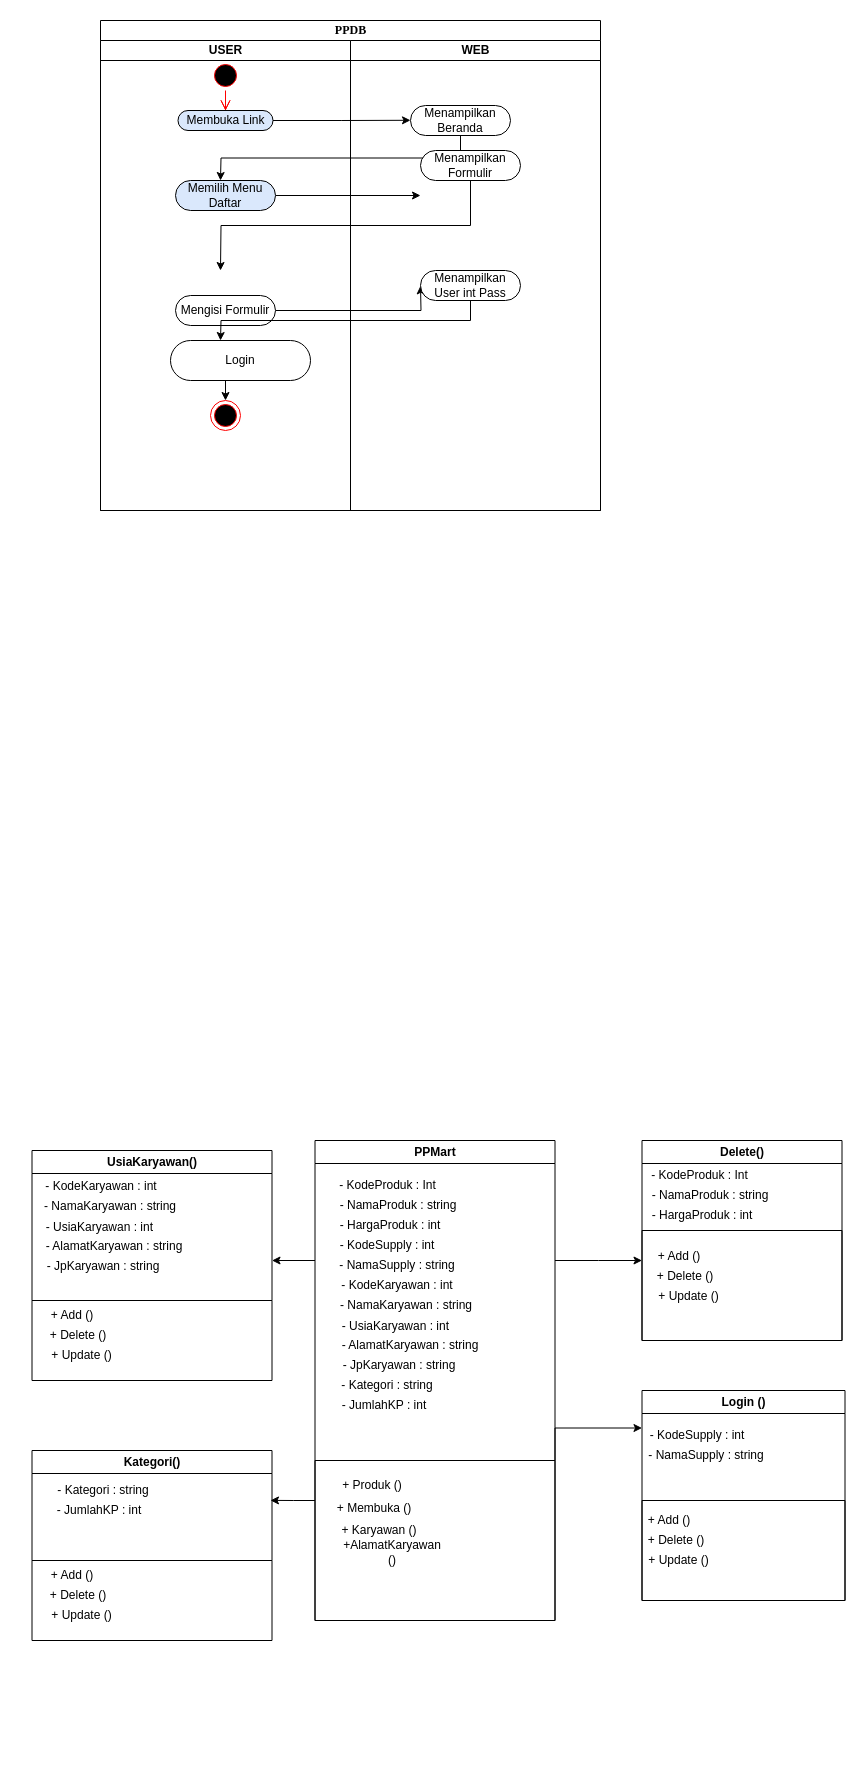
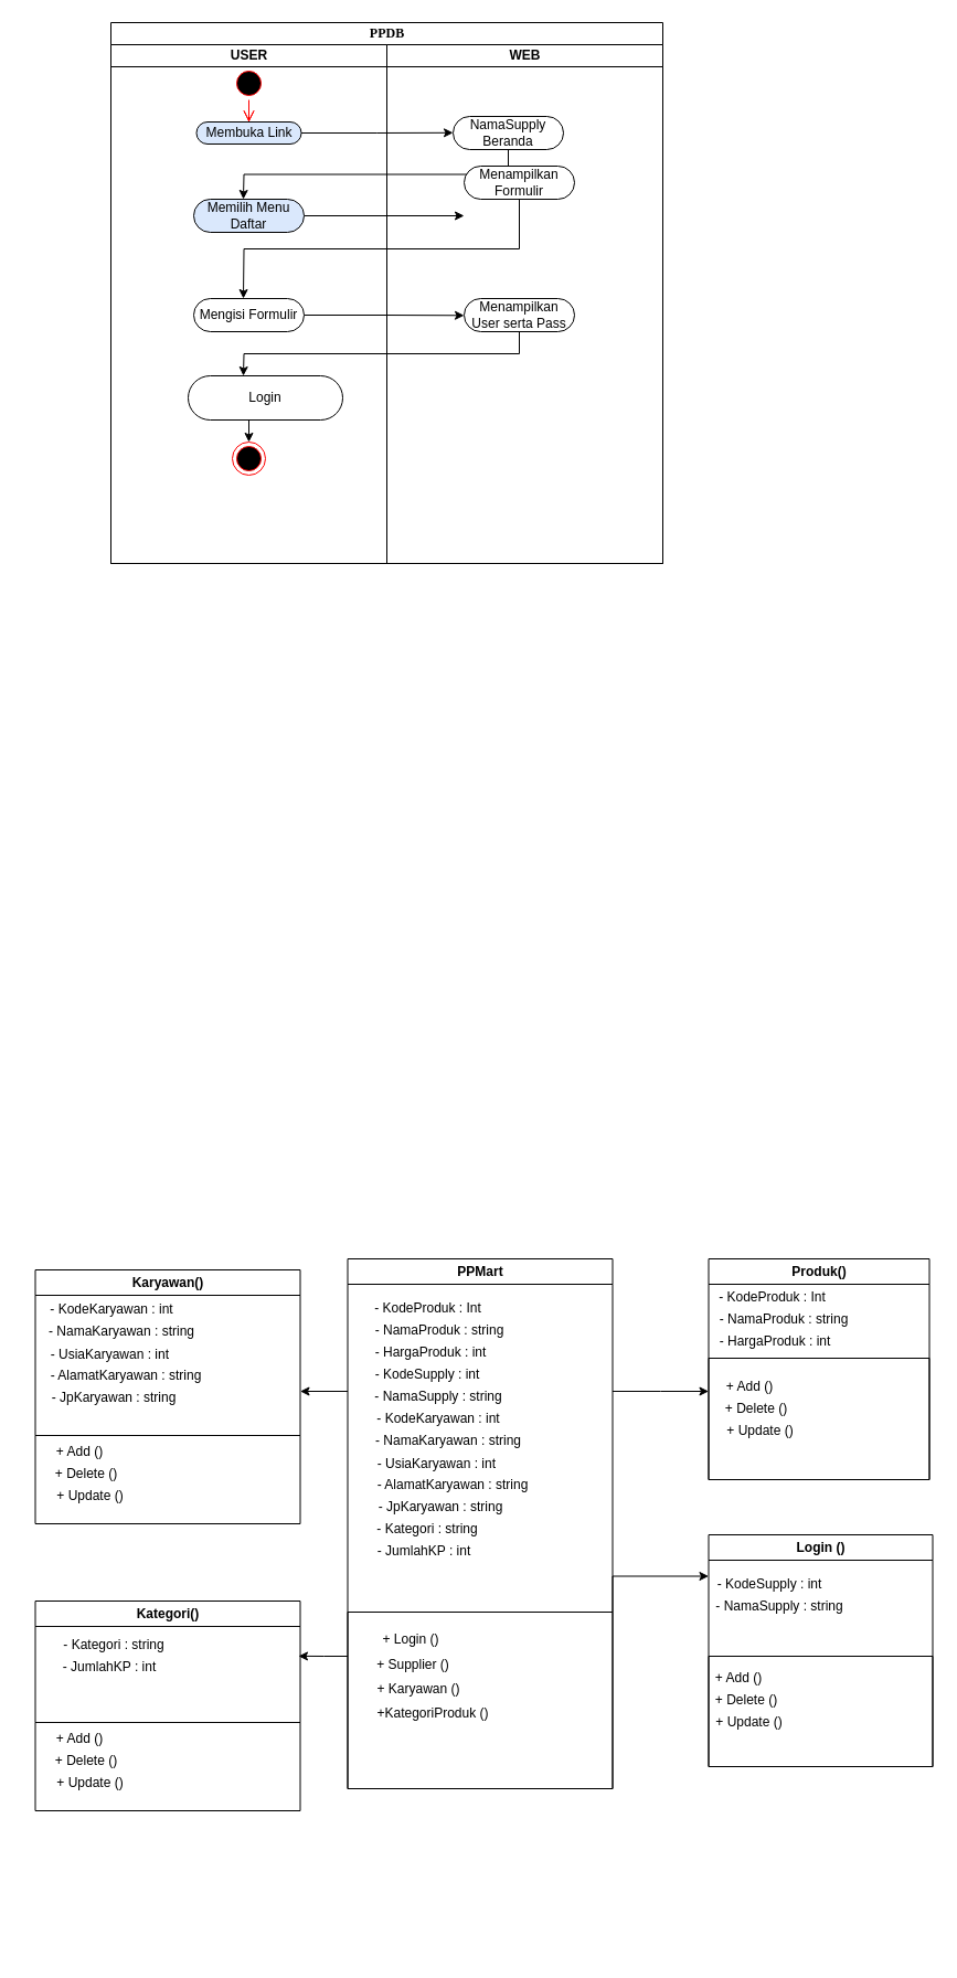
  <mxCell id="0" />
  <mxCell id="1" parent="0" />
  <mxCell id="2" value="PPDB" style="swimlane;html=1;childLayout=stackLayout;startSize=20;rounded=0;shadow=0;comic=0;labelBackgroundColor=none;strokeWidth=1;fontFamily=Verdana;fontSize=12;align=center;" parent="1" vertex="1"><mxGeometry x="100" y="20" width="500" height="490" as="geometry" /></mxCell>
  <mxCell id="3" value="USER" style="swimlane;html=1;startSize=20;" parent="2" vertex="1"><mxGeometry y="20" width="250" height="470" as="geometry" /></mxCell>
  <mxCell id="4" value="" style="ellipse;html=1;shape=startState;fillColor=#000000;strokeColor=#ff0000;" vertex="1" parent="3"><mxGeometry x="110" y="20" width="30" height="30" as="geometry" /></mxCell>
  <mxCell id="5" style="edgeStyle=orthogonalEdgeStyle;rounded=0;orthogonalLoop=1;jettySize=auto;html=1;exitX=1;exitY=0.5;exitDx=0;exitDy=0;" edge="1" parent="3" source="6"><mxGeometry relative="1" as="geometry"><mxPoint x="320" y="155" as="targetPoint" /></mxGeometry></mxCell>
  <mxCell id="6" value="Memilih Menu Daftar" style="rounded=1;whiteSpace=wrap;html=1;arcSize=50;fillColor=#dae8fc;" vertex="1" parent="3"><mxGeometry x="75" y="140" width="100" height="30" as="geometry" /></mxCell>
  <mxCell id="7" style="edgeStyle=orthogonalEdgeStyle;rounded=0;orthogonalLoop=1;jettySize=auto;html=1;exitX=1;exitY=0.5;exitDx=0;exitDy=0;" edge="1" parent="3" source="8"><mxGeometry relative="1" as="geometry"><mxPoint x="320" y="245.31" as="targetPoint" /></mxGeometry></mxCell>
- <mxCell id="8" value="Mengisi Formulir" style="rounded=1;whiteSpace=wrap;html=1;arcSize=50;" vertex="1" parent="3"><mxGeometry x="75" y="255" width="100" height="30" as="geometry" /></mxCell>
+ <mxCell id="8" value="Mengisi Formulir" style="rounded=1;whiteSpace=wrap;html=1;arcSize=50;" vertex="1" parent="3"><mxGeometry x="75" y="230" width="100" height="30" as="geometry" /></mxCell>
  <mxCell id="9" style="edgeStyle=orthogonalEdgeStyle;rounded=0;orthogonalLoop=1;jettySize=auto;html=1;exitX=0.5;exitY=1;exitDx=0;exitDy=0;entryX=0.5;entryY=0;entryDx=0;entryDy=0;" edge="1" parent="3" source="10" target="11"><mxGeometry relative="1" as="geometry" /></mxCell>
  <mxCell id="10" value="Login" style="rounded=1;whiteSpace=wrap;html=1;arcSize=50;" vertex="1" parent="3"><mxGeometry x="70" y="300" width="140" height="40" as="geometry" /></mxCell>
  <mxCell id="11" value="" style="ellipse;html=1;shape=endState;fillColor=#000000;strokeColor=#ff0000;" vertex="1" parent="3"><mxGeometry x="110" y="360" width="30" height="30" as="geometry" /></mxCell>
  <mxCell id="12" value="WEB" style="swimlane;html=1;startSize=20;" vertex="1" parent="2"><mxGeometry x="250" y="20" width="250" height="470" as="geometry" /></mxCell>
  <mxCell id="13" style="edgeStyle=orthogonalEdgeStyle;rounded=0;orthogonalLoop=1;jettySize=auto;html=1;exitX=0.5;exitY=1;exitDx=0;exitDy=0;" edge="1" parent="12" source="14"><mxGeometry relative="1" as="geometry"><mxPoint x="-130" y="140" as="targetPoint" /></mxGeometry></mxCell>
- <mxCell id="14" value="Menampilkan Beranda" style="rounded=1;whiteSpace=wrap;html=1;arcSize=50;" vertex="1" parent="12"><mxGeometry x="60" y="65" width="100" height="30" as="geometry" /></mxCell>
+ <mxCell id="14" value="NamaSupply Beranda" style="rounded=1;whiteSpace=wrap;html=1;arcSize=50;" vertex="1" parent="12"><mxGeometry x="60" y="65" width="100" height="30" as="geometry" /></mxCell>
  <mxCell id="15" style="edgeStyle=orthogonalEdgeStyle;rounded=0;orthogonalLoop=1;jettySize=auto;html=1;exitX=0.5;exitY=1;exitDx=0;exitDy=0;" edge="1" parent="12" source="16"><mxGeometry relative="1" as="geometry"><mxPoint x="-130" y="230" as="targetPoint" /></mxGeometry></mxCell>
  <mxCell id="16" value="Menampilkan Formulir" style="rounded=1;whiteSpace=wrap;html=1;arcSize=50;" vertex="1" parent="12"><mxGeometry x="70" y="110" width="100" height="30" as="geometry" /></mxCell>
  <mxCell id="17" style="edgeStyle=orthogonalEdgeStyle;rounded=0;orthogonalLoop=1;jettySize=auto;html=1;exitX=0.5;exitY=1;exitDx=0;exitDy=0;" edge="1" parent="12" source="18"><mxGeometry relative="1" as="geometry"><mxPoint x="-130" y="300" as="targetPoint" /></mxGeometry></mxCell>
- <mxCell id="18" value="Menampilkan User int Pass" style="rounded=1;whiteSpace=wrap;html=1;arcSize=50;" vertex="1" parent="12"><mxGeometry x="70" y="230" width="100" height="30" as="geometry" /></mxCell>
+ <mxCell id="18" value="Menampilkan User serta Pass" style="rounded=1;whiteSpace=wrap;html=1;arcSize=50;" vertex="1" parent="12"><mxGeometry x="70" y="230" width="100" height="30" as="geometry" /></mxCell>
  <mxCell id="19" value="" style="edgeStyle=orthogonalEdgeStyle;html=1;verticalAlign=bottom;endArrow=open;endSize=8;strokeColor=#ff0000;rounded=0;" edge="1" source="21" parent="1"><mxGeometry relative="1" as="geometry"><mxPoint x="225" y="110" as="targetPoint" /></mxGeometry></mxCell>
  <mxCell id="20" style="edgeStyle=orthogonalEdgeStyle;rounded=0;orthogonalLoop=1;jettySize=auto;html=1;exitX=1;exitY=0.5;exitDx=0;exitDy=0;" edge="1" parent="1" source="21"><mxGeometry relative="1" as="geometry"><mxPoint x="410" y="119.793" as="targetPoint" /></mxGeometry></mxCell>
  <mxCell id="21" value="Membuka Link" style="rounded=1;whiteSpace=wrap;html=1;arcSize=50;fillColor=#dae8fc;" vertex="1" parent="1"><mxGeometry x="177.5" y="110" width="95" height="20" as="geometry" /></mxCell>
  <mxCell id="22" value="" style="edgeStyle=orthogonalEdgeStyle;html=1;verticalAlign=bottom;endArrow=open;endSize=8;strokeColor=#ff0000;rounded=0;" edge="1" parent="1" source="4" target="21"><mxGeometry relative="1" as="geometry"><mxPoint x="225" y="110" as="targetPoint" /><mxPoint x="225" y="90" as="sourcePoint" /></mxGeometry></mxCell>
  <mxCell id="23" value="" style="group" vertex="1" connectable="0" parent="1"><mxGeometry x="250" y="1140" width="590" height="480" as="geometry" /></mxCell>
  <mxCell id="24" style="edgeStyle=orthogonalEdgeStyle;rounded=0;orthogonalLoop=1;jettySize=auto;html=1;exitX=1;exitY=0.25;exitDx=0;exitDy=0;" edge="1" parent="23" source="26"><mxGeometry relative="1" as="geometry"><mxPoint x="391.5" y="120" as="targetPoint" /></mxGeometry></mxCell>
  <mxCell id="25" style="edgeStyle=orthogonalEdgeStyle;rounded=0;orthogonalLoop=1;jettySize=auto;html=1;exitX=0;exitY=0.25;exitDx=0;exitDy=0;" edge="1" parent="23" source="26"><mxGeometry relative="1" as="geometry"><mxPoint x="21.5" y="120" as="targetPoint" /></mxGeometry></mxCell>
  <mxCell id="26" value="PPMart" style="swimlane;whiteSpace=wrap;html=1;" vertex="1" parent="23"><mxGeometry x="64.5" width="240" height="480" as="geometry" /></mxCell>
  <mxCell id="27" value="- Kategori : string" style="text;html=1;strokeColor=none;fillColor=none;align=center;verticalAlign=middle;whiteSpace=wrap;rounded=0;" vertex="1" parent="26"><mxGeometry x="3.5" y="230" width="138" height="30" as="geometry" /></mxCell>
  <mxCell id="28" value="- JumlahKP : int" style="text;html=1;strokeColor=none;fillColor=none;align=center;verticalAlign=middle;whiteSpace=wrap;rounded=0;" vertex="1" parent="26"><mxGeometry y="250" width="138" height="30" as="geometry" /></mxCell>
  <mxCell id="29" style="edgeStyle=orthogonalEdgeStyle;rounded=0;orthogonalLoop=1;jettySize=auto;html=1;exitX=0;exitY=0.25;exitDx=0;exitDy=0;" edge="1" parent="26" source="30"><mxGeometry relative="1" as="geometry"><mxPoint x="-44.5" y="359.889" as="targetPoint" /></mxGeometry></mxCell>
  <mxCell id="30" value="" style="swimlane;startSize=0;" vertex="1" parent="26"><mxGeometry y="320" width="240" height="160" as="geometry" /></mxCell>
  <mxCell id="31" value="" style="group" vertex="1" connectable="0" parent="30"><mxGeometry x="7.5" y="10" width="125" height="97" as="geometry" /></mxCell>
- <mxCell id="32" value="+ Produk ()" style="text;html=1;strokeColor=none;fillColor=none;align=center;verticalAlign=middle;whiteSpace=wrap;rounded=0;" vertex="1" parent="31"><mxGeometry width="100" height="30" as="geometry" /></mxCell>
- <mxCell id="33" value="+ Membuka ()" style="text;html=1;strokeColor=none;fillColor=none;align=center;verticalAlign=middle;whiteSpace=wrap;rounded=0;" vertex="1" parent="31"><mxGeometry x="2" y="23" width="100" height="30" as="geometry" /></mxCell>
+ <mxCell id="32" value="+ Login ()" style="text;html=1;strokeColor=none;fillColor=none;align=center;verticalAlign=middle;whiteSpace=wrap;rounded=0;" vertex="1" parent="31"><mxGeometry width="100" height="30" as="geometry" /></mxCell>
+ <mxCell id="33" value="+ Supplier ()" style="text;html=1;strokeColor=none;fillColor=none;align=center;verticalAlign=middle;whiteSpace=wrap;rounded=0;" vertex="1" parent="31"><mxGeometry x="2" y="23" width="100" height="30" as="geometry" /></mxCell>
  <mxCell id="34" value="+ Karyawan ()" style="text;html=1;strokeColor=none;fillColor=none;align=center;verticalAlign=middle;whiteSpace=wrap;rounded=0;" vertex="1" parent="31"><mxGeometry x="7" y="45" width="100" height="30" as="geometry" /></mxCell>
- <mxCell id="35" value="+AlamatKaryawan ()" style="text;html=1;strokeColor=none;fillColor=none;align=center;verticalAlign=middle;whiteSpace=wrap;rounded=0;" vertex="1" parent="31"><mxGeometry x="15" y="67" width="110" height="30" as="geometry" /></mxCell>
+ <mxCell id="35" value="+KategoriProduk ()" style="text;html=1;strokeColor=none;fillColor=none;align=center;verticalAlign=middle;whiteSpace=wrap;rounded=0;" vertex="1" parent="31"><mxGeometry x="15" y="67" width="110" height="30" as="geometry" /></mxCell>
  <mxCell id="36" value="" style="group" vertex="1" connectable="0" parent="26"><mxGeometry x="15" y="30" width="133" height="70" as="geometry" /></mxCell>
  <mxCell id="37" value="- KodeProduk : Int" style="text;html=1;strokeColor=none;fillColor=none;align=center;verticalAlign=middle;whiteSpace=wrap;rounded=0;" vertex="1" parent="36"><mxGeometry width="115" height="30" as="geometry" /></mxCell>
  <mxCell id="38" value="- NamaProduk : string" style="text;html=1;strokeColor=none;fillColor=none;align=center;verticalAlign=middle;whiteSpace=wrap;rounded=0;" vertex="1" parent="36"><mxGeometry x="3" y="20" width="130" height="30" as="geometry" /></mxCell>
  <mxCell id="39" value="- HargaProduk : int" style="text;html=1;strokeColor=none;fillColor=none;align=center;verticalAlign=middle;whiteSpace=wrap;rounded=0;" vertex="1" parent="36"><mxGeometry x="5" y="40" width="110" height="30" as="geometry" /></mxCell>
  <mxCell id="40" value="" style="group" vertex="1" connectable="0" parent="26"><mxGeometry x="17.5" y="90" width="128.5" height="50" as="geometry" /></mxCell>
  <mxCell id="41" value="- KodeSupply : int" style="text;html=1;strokeColor=none;fillColor=none;align=center;verticalAlign=middle;whiteSpace=wrap;rounded=0;" vertex="1" parent="40"><mxGeometry width="110" height="30" as="geometry" /></mxCell>
  <mxCell id="42" value="- NamaSupply : string" style="text;html=1;strokeColor=none;fillColor=none;align=center;verticalAlign=middle;whiteSpace=wrap;rounded=0;" vertex="1" parent="40"><mxGeometry x="0.5" y="20" width="128" height="30" as="geometry" /></mxCell>
  <mxCell id="43" value="" style="group" vertex="1" connectable="0" parent="26"><mxGeometry x="13" y="130" width="160.5" height="110" as="geometry" /></mxCell>
  <mxCell id="44" value="- KodeKaryawan : int" style="text;html=1;strokeColor=none;fillColor=none;align=center;verticalAlign=middle;whiteSpace=wrap;rounded=0;" vertex="1" parent="43"><mxGeometry width="138" height="30" as="geometry" /></mxCell>
  <mxCell id="45" value="- NamaKaryawan : string" style="text;html=1;strokeColor=none;fillColor=none;align=center;verticalAlign=middle;whiteSpace=wrap;rounded=0;" vertex="1" parent="43"><mxGeometry x="9" y="20" width="138" height="30" as="geometry" /></mxCell>
  <mxCell id="46" value="- UsiaKaryawan : int&amp;nbsp;" style="text;html=1;strokeColor=none;fillColor=none;align=center;verticalAlign=middle;whiteSpace=wrap;rounded=0;" vertex="1" parent="43"><mxGeometry y="41" width="138" height="30" as="geometry" /></mxCell>
  <mxCell id="47" value="- JpKaryawan : string" style="text;html=1;strokeColor=none;fillColor=none;align=center;verticalAlign=middle;whiteSpace=wrap;rounded=0;" vertex="1" parent="43"><mxGeometry x="2" y="80" width="138" height="30" as="geometry" /></mxCell>
  <mxCell id="48" value="- AlamatKaryawan : string" style="text;html=1;strokeColor=none;fillColor=none;align=center;verticalAlign=middle;whiteSpace=wrap;rounded=0;" vertex="1" parent="43"><mxGeometry x="4.5" y="60" width="156" height="30" as="geometry" /></mxCell>
- <mxCell id="49" value="Delete()" style="swimlane;whiteSpace=wrap;html=1;" vertex="1" parent="23"><mxGeometry x="391.5" width="200" height="200" as="geometry" /></mxCell>
+ <mxCell id="49" value="Produk()" style="swimlane;whiteSpace=wrap;html=1;" vertex="1" parent="23"><mxGeometry x="391.5" width="200" height="200" as="geometry" /></mxCell>
  <mxCell id="50" value="" style="group" vertex="1" connectable="0" parent="23"><mxGeometry x="370" y="20" width="220" height="280" as="geometry" /></mxCell>
  <mxCell id="51" value="- KodeProduk : Int" style="text;html=1;strokeColor=none;fillColor=none;align=center;verticalAlign=middle;whiteSpace=wrap;rounded=0;" vertex="1" parent="50"><mxGeometry x="21.5" width="115" height="30" as="geometry" /></mxCell>
  <mxCell id="52" value="- NamaProduk : string" style="text;html=1;strokeColor=none;fillColor=none;align=center;verticalAlign=middle;whiteSpace=wrap;rounded=0;" vertex="1" parent="50"><mxGeometry x="24.5" y="20" width="130" height="30" as="geometry" /></mxCell>
  <mxCell id="53" value="- HargaProduk : int" style="text;html=1;strokeColor=none;fillColor=none;align=center;verticalAlign=middle;whiteSpace=wrap;rounded=0;" vertex="1" parent="50"><mxGeometry x="26.5" y="40" width="110" height="30" as="geometry" /></mxCell>
  <mxCell id="54" value="" style="swimlane;startSize=0;" vertex="1" parent="50"><mxGeometry x="21.5" y="70" width="200" height="110" as="geometry" /></mxCell>
  <mxCell id="55" value="" style="group" vertex="1" connectable="0" parent="54"><mxGeometry x="7" y="11" width="77" height="70" as="geometry" /></mxCell>
  <mxCell id="56" value="+ Add ()" style="text;html=1;strokeColor=none;fillColor=none;align=center;verticalAlign=middle;whiteSpace=wrap;rounded=0;" vertex="1" parent="55"><mxGeometry width="60" height="30" as="geometry" /></mxCell>
  <mxCell id="57" value="+ Delete ()" style="text;html=1;strokeColor=none;fillColor=none;align=center;verticalAlign=middle;whiteSpace=wrap;rounded=0;" vertex="1" parent="55"><mxGeometry x="6.5" y="20" width="60" height="30" as="geometry" /></mxCell>
  <mxCell id="58" value="+ Update ()" style="text;html=1;strokeColor=none;fillColor=none;align=center;verticalAlign=middle;whiteSpace=wrap;rounded=0;" vertex="1" parent="55"><mxGeometry x="2" y="40" width="75" height="30" as="geometry" /></mxCell>
  <mxCell id="59" value="Login ()" style="swimlane;whiteSpace=wrap;html=1;" vertex="1" parent="23"><mxGeometry x="391.5" y="250" width="203" height="210" as="geometry" /></mxCell>
  <mxCell id="60" value="" style="group" vertex="1" connectable="0" parent="59"><mxGeometry y="30" width="128.5" height="50" as="geometry" /></mxCell>
  <mxCell id="61" value="- KodeSupply : int" style="text;html=1;strokeColor=none;fillColor=none;align=center;verticalAlign=middle;whiteSpace=wrap;rounded=0;" vertex="1" parent="60"><mxGeometry width="110" height="30" as="geometry" /></mxCell>
  <mxCell id="62" value="- NamaSupply : string" style="text;html=1;strokeColor=none;fillColor=none;align=center;verticalAlign=middle;whiteSpace=wrap;rounded=0;" vertex="1" parent="60"><mxGeometry x="0.5" y="20" width="128" height="30" as="geometry" /></mxCell>
  <mxCell id="63" value="" style="swimlane;startSize=0;" vertex="1" parent="59"><mxGeometry y="110" width="203" height="100" as="geometry" /></mxCell>
  <mxCell id="64" value="" style="group" vertex="1" connectable="0" parent="63"><mxGeometry x="-2.5" y="5" width="77" height="70" as="geometry" /></mxCell>
  <mxCell id="65" value="+ Add ()" style="text;html=1;strokeColor=none;fillColor=none;align=center;verticalAlign=middle;whiteSpace=wrap;rounded=0;" vertex="1" parent="64"><mxGeometry width="60" height="30" as="geometry" /></mxCell>
  <mxCell id="66" value="+ Delete ()" style="text;html=1;strokeColor=none;fillColor=none;align=center;verticalAlign=middle;whiteSpace=wrap;rounded=0;" vertex="1" parent="64"><mxGeometry x="6.5" y="20" width="60" height="30" as="geometry" /></mxCell>
  <mxCell id="67" value="+ Update ()" style="text;html=1;strokeColor=none;fillColor=none;align=center;verticalAlign=middle;whiteSpace=wrap;rounded=0;" vertex="1" parent="64"><mxGeometry x="2" y="40" width="75" height="30" as="geometry" /></mxCell>
  <mxCell id="68" style="edgeStyle=orthogonalEdgeStyle;rounded=0;orthogonalLoop=1;jettySize=auto;html=1;exitX=1;exitY=0;exitDx=0;exitDy=0;entryX=0;entryY=0.25;entryDx=0;entryDy=0;" edge="1" parent="23" source="30" target="61"><mxGeometry relative="1" as="geometry" /></mxCell>
- <mxCell id="69" value="UsiaKaryawan()" style="swimlane;whiteSpace=wrap;html=1;" vertex="1" parent="1"><mxGeometry x="31.5" y="1150" width="240" height="150" as="geometry" /></mxCell>
+ <mxCell id="69" value="Karyawan()" style="swimlane;whiteSpace=wrap;html=1;" vertex="1" parent="1"><mxGeometry x="31.5" y="1150" width="240" height="150" as="geometry" /></mxCell>
  <mxCell id="70" value="" style="group" vertex="1" connectable="0" parent="69"><mxGeometry y="21" width="160.5" height="110" as="geometry" /></mxCell>
  <mxCell id="71" value="- KodeKaryawan : int" style="text;html=1;strokeColor=none;fillColor=none;align=center;verticalAlign=middle;whiteSpace=wrap;rounded=0;" vertex="1" parent="70"><mxGeometry width="138" height="30" as="geometry" /></mxCell>
  <mxCell id="72" value="- NamaKaryawan : string" style="text;html=1;strokeColor=none;fillColor=none;align=center;verticalAlign=middle;whiteSpace=wrap;rounded=0;" vertex="1" parent="70"><mxGeometry x="9" y="20" width="138" height="30" as="geometry" /></mxCell>
  <mxCell id="73" value="- UsiaKaryawan : int&amp;nbsp;" style="text;html=1;strokeColor=none;fillColor=none;align=center;verticalAlign=middle;whiteSpace=wrap;rounded=0;" vertex="1" parent="70"><mxGeometry y="41" width="138" height="30" as="geometry" /></mxCell>
  <mxCell id="74" value="- JpKaryawan : string" style="text;html=1;strokeColor=none;fillColor=none;align=center;verticalAlign=middle;whiteSpace=wrap;rounded=0;" vertex="1" parent="70"><mxGeometry x="2" y="80" width="138" height="30" as="geometry" /></mxCell>
  <mxCell id="75" value="- AlamatKaryawan : string" style="text;html=1;strokeColor=none;fillColor=none;align=center;verticalAlign=middle;whiteSpace=wrap;rounded=0;" vertex="1" parent="70"><mxGeometry x="4.5" y="60" width="156" height="30" as="geometry" /></mxCell>
  <mxCell id="76" value="Kategori()" style="swimlane;whiteSpace=wrap;html=1;" vertex="1" parent="1"><mxGeometry x="31.5" y="1450" width="240" height="110" as="geometry" /></mxCell>
  <mxCell id="77" value="- Kategori : string" style="text;html=1;strokeColor=none;fillColor=none;align=center;verticalAlign=middle;whiteSpace=wrap;rounded=0;" vertex="1" parent="76"><mxGeometry x="2" y="25" width="138" height="30" as="geometry" /></mxCell>
  <mxCell id="78" value="- JumlahKP : int" style="text;html=1;strokeColor=none;fillColor=none;align=center;verticalAlign=middle;whiteSpace=wrap;rounded=0;" vertex="1" parent="76"><mxGeometry x="-1.5" y="45" width="138" height="30" as="geometry" /></mxCell>
  <mxCell id="79" value="" style="group" vertex="1" connectable="0" parent="1"><mxGeometry y="1560" width="230" height="210" as="geometry" x="20" /></mxCell>
  <mxCell id="80" value="" style="swimlane;startSize=0;" vertex="1" parent="79"><mxGeometry x="11.5" width="240" height="80" as="geometry" /></mxCell>
  <mxCell id="81" value="" style="group" vertex="1" connectable="0" parent="79"><mxGeometry x="21.5" width="77" height="70" as="geometry" /></mxCell>
  <mxCell id="82" value="+ Add ()" style="text;html=1;strokeColor=none;fillColor=none;align=center;verticalAlign=middle;whiteSpace=wrap;rounded=0;" vertex="1" parent="81"><mxGeometry width="60" height="30" as="geometry" /></mxCell>
  <mxCell id="83" value="+ Delete ()" style="text;html=1;strokeColor=none;fillColor=none;align=center;verticalAlign=middle;whiteSpace=wrap;rounded=0;" vertex="1" parent="81"><mxGeometry x="6.5" y="20" width="60" height="30" as="geometry" /></mxCell>
  <mxCell id="84" value="+ Update ()" style="text;html=1;strokeColor=none;fillColor=none;align=center;verticalAlign=middle;whiteSpace=wrap;rounded=0;" vertex="1" parent="81"><mxGeometry x="2" y="40" width="75" height="30" as="geometry" /></mxCell>
  <mxCell id="85" value="" style="group" vertex="1" connectable="0" parent="1"><mxGeometry x="41.5" y="1300" width="230" height="210" as="geometry" /></mxCell>
  <mxCell id="86" value="" style="swimlane;startSize=0;" vertex="1" parent="85"><mxGeometry x="-10" width="240" height="80" as="geometry" /></mxCell>
  <mxCell id="87" value="" style="group" vertex="1" connectable="0" parent="85"><mxGeometry width="77" height="70" as="geometry" /></mxCell>
  <mxCell id="88" value="+ Add ()" style="text;html=1;strokeColor=none;fillColor=none;align=center;verticalAlign=middle;whiteSpace=wrap;rounded=0;" vertex="1" parent="87"><mxGeometry width="60" height="30" as="geometry" /></mxCell>
  <mxCell id="89" value="+ Delete ()" style="text;html=1;strokeColor=none;fillColor=none;align=center;verticalAlign=middle;whiteSpace=wrap;rounded=0;" vertex="1" parent="87"><mxGeometry x="6.5" y="20" width="60" height="30" as="geometry" /></mxCell>
  <mxCell id="90" value="+ Update ()" style="text;html=1;strokeColor=none;fillColor=none;align=center;verticalAlign=middle;whiteSpace=wrap;rounded=0;" vertex="1" parent="87"><mxGeometry x="2" y="40" width="75" height="30" as="geometry" /></mxCell>
